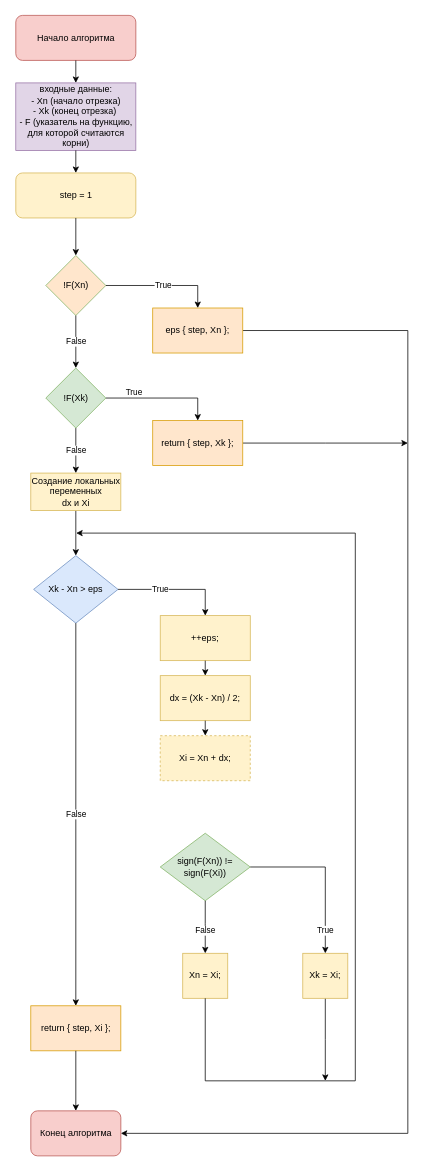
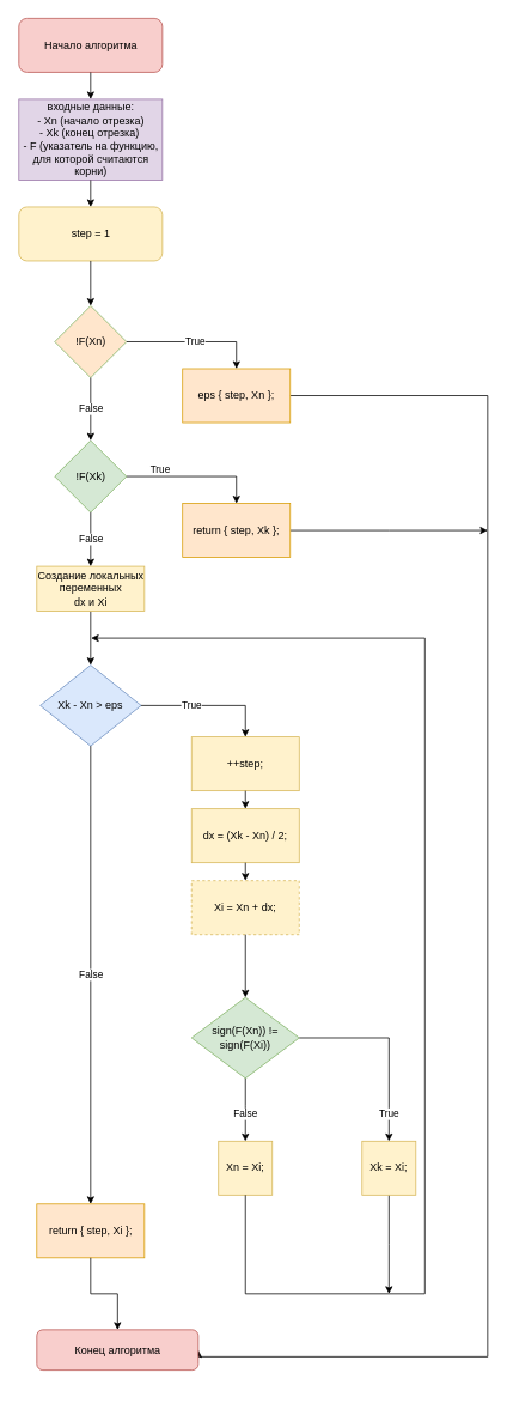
  <mxCell id="0" />
  <mxCell id="1" parent="0" />
  <mxCell id="2" value="Начало алгоритма" style="rounded=1;whiteSpace=wrap;html=1;fillColor=#f8cecc;strokeColor=#b85450;" parent="1" vertex="1"><mxGeometry x="20.5" y="20" width="160" height="60" as="geometry" /></mxCell>
  <mxCell id="3" value="входные данные:&lt;br&gt;- Xn (начало отрезка)&lt;br&gt;- Xk (конец отрезка)&amp;nbsp;&lt;br&gt;- F (указатель на функцию, для которой считаются корни)" style="rounded=0;whiteSpace=wrap;html=1;fillColor=#e1d5e7;strokeColor=#9673a6;" parent="1" vertex="1"><mxGeometry x="20.5" y="110" width="160" height="90" as="geometry" /></mxCell>
  <mxCell id="4" value="!F(Xn)" style="rhombus;whiteSpace=wrap;html=1;fillColor=#ffe6cc;strokeColor=#82b366;" parent="1" vertex="1"><mxGeometry x="60.5" y="340" width="80" height="80" as="geometry" /></mxCell>
  <mxCell id="5" style="edgeStyle=orthogonalEdgeStyle;rounded=0;orthogonalLoop=1;jettySize=auto;html=1;exitX=1;exitY=0.5;exitDx=0;exitDy=0;entryX=1;entryY=0.5;entryDx=0;entryDy=0;" edge="1" parent="1" source="6" target="21"><mxGeometry relative="1" as="geometry"><mxPoint x="393" y="1550" as="targetPoint" /><Array as="points"><mxPoint x="543" y="440" /><mxPoint x="543" y="1510" /></Array></mxGeometry></mxCell>
  <mxCell id="6" value="eps { step, Xn };" style="rounded=0;whiteSpace=wrap;html=1;fillColor=#ffe6cc;strokeColor=#d79b00;" parent="1" vertex="1"><mxGeometry x="203" y="410" width="120" height="60" as="geometry" /></mxCell>
  <mxCell id="7" value="!F(Xk)" style="rhombus;whiteSpace=wrap;html=1;fillColor=#d5e8d4;strokeColor=#82b366;" parent="1" vertex="1"><mxGeometry x="60.5" y="490" width="80" height="80" as="geometry" /></mxCell>
  <mxCell id="8" style="edgeStyle=orthogonalEdgeStyle;rounded=0;orthogonalLoop=1;jettySize=auto;html=1;exitX=1;exitY=0.5;exitDx=0;exitDy=0;" edge="1" parent="1" source="9"><mxGeometry relative="1" as="geometry"><mxPoint x="543" y="590" as="targetPoint" /></mxGeometry></mxCell>
  <mxCell id="9" value="return { step, Xk };" style="rounded=0;whiteSpace=wrap;html=1;fillColor=#ffe6cc;strokeColor=#d79b00;" parent="1" vertex="1"><mxGeometry x="203" y="560" width="120" height="60" as="geometry" /></mxCell>
  <mxCell id="10" style="edgeStyle=orthogonalEdgeStyle;rounded=0;orthogonalLoop=1;jettySize=auto;html=1;exitX=0.5;exitY=1;exitDx=0;exitDy=0;entryX=0.5;entryY=0;entryDx=0;entryDy=0;" edge="1" parent="1" source="11" target="12"><mxGeometry relative="1" as="geometry" /></mxCell>
  <mxCell id="11" value="Создание локальных переменных&lt;br&gt;dx и Xi" style="rounded=0;whiteSpace=wrap;html=1;fillColor=#fff2cc;strokeColor=#d6b656;" parent="1" vertex="1"><mxGeometry x="40.5" y="630" width="120" height="50" as="geometry" /></mxCell>
  <mxCell id="12" value="Xk - Xn &amp;gt; eps" style="rhombus;whiteSpace=wrap;html=1;fillColor=#dae8fc;strokeColor=#6c8ebf;" parent="1" vertex="1"><mxGeometry x="44.25" y="740" width="112.5" height="90" as="geometry" /></mxCell>
- <mxCell id="13" value="++eps;" style="rounded=0;whiteSpace=wrap;html=1;fillColor=#fff2cc;strokeColor=#d6b656;" parent="1" vertex="1"><mxGeometry x="213" y="820" width="120" height="60" as="geometry" /></mxCell>
+ <mxCell id="13" value="++step;" style="rounded=0;whiteSpace=wrap;html=1;fillColor=#fff2cc;strokeColor=#d6b656;" parent="1" vertex="1"><mxGeometry x="213" y="820" width="120" height="60" as="geometry" /></mxCell>
  <mxCell id="14" value="dx = (Xk - Xn) / 2;" style="rounded=0;whiteSpace=wrap;html=1;fillColor=#fff2cc;strokeColor=#d6b656;" parent="1" vertex="1"><mxGeometry x="213" y="900" width="120" height="60" as="geometry" /></mxCell>
  <mxCell id="15" value="Xi = Xn + dx;" style="rounded=0;whiteSpace=wrap;html=1;fillColor=#fff2cc;strokeColor=#d6b656;dashed=1;" parent="1" vertex="1"><mxGeometry x="213" y="980" width="120" height="60" as="geometry" /></mxCell>
  <mxCell id="16" value="sign(F(Xn)) != sign(F(Xi))" style="rhombus;whiteSpace=wrap;html=1;fillColor=#d5e8d4;strokeColor=#82b366;" parent="1" vertex="1"><mxGeometry x="213" y="1110" width="120" height="90" as="geometry" /></mxCell>
  <mxCell id="17" style="edgeStyle=orthogonalEdgeStyle;rounded=0;orthogonalLoop=1;jettySize=auto;html=1;exitX=0.5;exitY=1;exitDx=0;exitDy=0;" edge="1" parent="1" source="18"><mxGeometry relative="1" as="geometry"><mxPoint x="433" y="1440" as="targetPoint" /></mxGeometry></mxCell>
  <mxCell id="18" value="Xk = Xi;" style="rounded=0;whiteSpace=wrap;html=1;fillColor=#fff2cc;strokeColor=#d6b656;" parent="1" vertex="1"><mxGeometry x="403" y="1270" width="60" height="60" as="geometry" /></mxCell>
  <mxCell id="19" value="Xn = Xi;" style="rounded=0;whiteSpace=wrap;html=1;fillColor=#fff2cc;strokeColor=#d6b656;" parent="1" vertex="1"><mxGeometry x="243" y="1270" width="60" height="60" as="geometry" /></mxCell>
  <mxCell id="20" value="return { step, Xi };" style="rounded=0;whiteSpace=wrap;html=1;fillColor=#ffe6cc;strokeColor=#d79b00;" parent="1" vertex="1"><mxGeometry x="40.5" y="1340" width="120" height="60" as="geometry" /></mxCell>
- <mxCell id="21" value="Конец алгоритма" style="rounded=1;whiteSpace=wrap;html=1;fillColor=#f8cecc;strokeColor=#b85450;" parent="1" vertex="1"><mxGeometry x="40.5" y="1480" width="120" height="60" as="geometry" /></mxCell>
+ <mxCell id="21" value="Конец алгоритма" style="rounded=1;whiteSpace=wrap;html=1;fillColor=#f8cecc;strokeColor=#b85450;" parent="1" vertex="1"><mxGeometry x="40.5" y="1480" width="180" height="45" as="geometry" /></mxCell>
  <mxCell id="22" value="step = 1" style="whiteSpace=wrap;html=1;fillColor=#fff2cc;strokeColor=#d6b656;rounded=1;" parent="1" vertex="1"><mxGeometry x="20.5" y="230" width="160" height="60" as="geometry" /></mxCell>
  <mxCell id="23" value="" style="endArrow=classic;html=1;rounded=0;edgeStyle=orthogonalEdgeStyle;entryX=0.5;entryY=0;entryDx=0;entryDy=0;exitX=0.5;exitY=1;exitDx=0;exitDy=0;" edge="1" parent="1" source="2" target="3"><mxGeometry width="50" height="50" relative="1" as="geometry"><mxPoint x="-87" y="280" as="sourcePoint" /><mxPoint x="-37" y="230" as="targetPoint" /></mxGeometry></mxCell>
  <mxCell id="24" value="" style="endArrow=classic;html=1;rounded=0;edgeStyle=orthogonalEdgeStyle;exitX=0.5;exitY=1;exitDx=0;exitDy=0;entryX=0.5;entryY=0;entryDx=0;entryDy=0;" edge="1" parent="1" source="3" target="22"><mxGeometry width="50" height="50" relative="1" as="geometry"><mxPoint x="-147" y="200" as="sourcePoint" /><mxPoint x="-97" y="150" as="targetPoint" /></mxGeometry></mxCell>
  <mxCell id="25" value="" style="endArrow=classic;html=1;rounded=0;edgeStyle=orthogonalEdgeStyle;entryX=0.5;entryY=0;entryDx=0;entryDy=0;exitX=0.5;exitY=1;exitDx=0;exitDy=0;" edge="1" parent="1" source="22" target="4"><mxGeometry width="50" height="50" relative="1" as="geometry"><mxPoint x="-67" y="390" as="sourcePoint" /><mxPoint x="-17" y="340" as="targetPoint" /></mxGeometry></mxCell>
  <mxCell id="26" value="True" style="endArrow=classic;html=1;rounded=0;edgeStyle=orthogonalEdgeStyle;exitX=1;exitY=0.5;exitDx=0;exitDy=0;entryX=0.5;entryY=0;entryDx=0;entryDy=0;" edge="1" parent="1" source="4" target="6"><mxGeometry width="50" height="50" relative="1" as="geometry"><mxPoint x="-57" y="400" as="sourcePoint" /><mxPoint x="-7" y="350" as="targetPoint" /></mxGeometry></mxCell>
  <mxCell id="27" value="False" style="endArrow=classic;html=1;rounded=0;edgeStyle=orthogonalEdgeStyle;exitX=0.5;exitY=1;exitDx=0;exitDy=0;entryX=0.5;entryY=0;entryDx=0;entryDy=0;" edge="1" parent="1" source="4" target="7"><mxGeometry width="50" height="50" relative="1" as="geometry"><mxPoint x="-47" y="410" as="sourcePoint" /><mxPoint x="3" y="360" as="targetPoint" /></mxGeometry></mxCell>
  <mxCell id="28" value="False" style="endArrow=classic;html=1;rounded=0;edgeStyle=orthogonalEdgeStyle;exitX=0.5;exitY=1;exitDx=0;exitDy=0;" edge="1" parent="1" source="7" target="11"><mxGeometry width="50" height="50" relative="1" as="geometry"><mxPoint x="-107" y="575" as="sourcePoint" /><mxPoint x="88" y="660" as="targetPoint" /></mxGeometry></mxCell>
  <mxCell id="29" value="" style="endArrow=classic;html=1;rounded=0;edgeStyle=orthogonalEdgeStyle;entryX=0.5;entryY=0;entryDx=0;entryDy=0;exitX=1;exitY=0.5;exitDx=0;exitDy=0;" edge="1" parent="1" source="7" target="9"><mxGeometry width="50" height="50" relative="1" as="geometry"><mxPoint x="-97" y="585" as="sourcePoint" /><mxPoint x="-47" y="535" as="targetPoint" /></mxGeometry></mxCell>
  <mxCell id="30" value="True" style="edgeLabel;html=1;align=center;verticalAlign=middle;resizable=0;points=[];" vertex="1" connectable="0" parent="29"><mxGeometry x="-0.517" y="9" relative="1" as="geometry"><mxPoint as="offset" /></mxGeometry></mxCell>
  <mxCell id="31" value="True" style="endArrow=classic;html=1;rounded=0;edgeStyle=orthogonalEdgeStyle;entryX=0.5;entryY=0;entryDx=0;entryDy=0;exitX=1;exitY=0.5;exitDx=0;exitDy=0;" edge="1" parent="1" source="12" target="13"><mxGeometry x="-0.256" width="50" height="50" relative="1" as="geometry"><mxPoint x="273" y="770" as="sourcePoint" /><mxPoint x="-127" y="880" as="targetPoint" /><Array as="points"><mxPoint x="273" y="785" /></Array><mxPoint as="offset" /></mxGeometry></mxCell>
  <mxCell id="32" value="" style="endArrow=classic;html=1;rounded=0;edgeStyle=orthogonalEdgeStyle;entryX=0.5;entryY=0;entryDx=0;entryDy=0;exitX=0.5;exitY=1;exitDx=0;exitDy=0;" edge="1" parent="1" source="13" target="14"><mxGeometry width="50" height="50" relative="1" as="geometry"><mxPoint x="53" y="920" as="sourcePoint" /><mxPoint x="103" y="870" as="targetPoint" /></mxGeometry></mxCell>
  <mxCell id="33" value="" style="endArrow=classic;html=1;rounded=0;edgeStyle=orthogonalEdgeStyle;entryX=0.5;entryY=0;entryDx=0;entryDy=0;exitX=0.5;exitY=1;exitDx=0;exitDy=0;" edge="1" parent="1" source="14" target="15"><mxGeometry width="50" height="50" relative="1" as="geometry"><mxPoint x="73" y="1080" as="sourcePoint" /><mxPoint x="123" y="1030" as="targetPoint" /></mxGeometry></mxCell>
+ <mxCell id="34" value="" style="endArrow=classic;html=1;rounded=0;edgeStyle=orthogonalEdgeStyle;entryX=0.5;entryY=0;entryDx=0;entryDy=0;exitX=0.5;exitY=1;exitDx=0;exitDy=0;" edge="1" parent="1" source="15" target="16"><mxGeometry width="50" height="50" relative="1" as="geometry"><mxPoint x="83" y="1090" as="sourcePoint" /><mxPoint x="133" y="1040" as="targetPoint" /></mxGeometry></mxCell>
  <mxCell id="35" value="True" style="endArrow=classic;html=1;rounded=0;edgeStyle=orthogonalEdgeStyle;entryX=0.5;entryY=0;entryDx=0;entryDy=0;exitX=1;exitY=0.5;exitDx=0;exitDy=0;" edge="1" parent="1" source="16" target="18"><mxGeometry x="0.721" width="50" height="50" relative="1" as="geometry"><mxPoint x="93" y="1100" as="sourcePoint" /><mxPoint x="433" y="1250" as="targetPoint" /><mxPoint as="offset" /></mxGeometry></mxCell>
  <mxCell id="36" value="False" style="endArrow=classic;html=1;rounded=0;edgeStyle=orthogonalEdgeStyle;entryX=0.5;entryY=0;entryDx=0;entryDy=0;exitX=0.5;exitY=1;exitDx=0;exitDy=0;" edge="1" parent="1" source="16" target="19"><mxGeometry x="0.143" width="50" height="50" relative="1" as="geometry"><mxPoint x="103" y="1110" as="sourcePoint" /><mxPoint x="283" y="1250" as="targetPoint" /><Array as="points"><mxPoint x="273" y="1230" /><mxPoint x="273" y="1230" /></Array><mxPoint as="offset" /></mxGeometry></mxCell>
  <mxCell id="37" value="False" style="endArrow=classic;html=1;rounded=0;edgeStyle=orthogonalEdgeStyle;exitX=0.5;exitY=1;exitDx=0;exitDy=0;entryX=0.5;entryY=0;entryDx=0;entryDy=0;" edge="1" parent="1" source="12" target="20"><mxGeometry width="50" height="50" relative="1" as="geometry"><mxPoint x="463" y="880" as="sourcePoint" /><mxPoint x="88" y="1355" as="targetPoint" /></mxGeometry></mxCell>
  <mxCell id="38" value="" style="endArrow=classic;html=1;rounded=0;edgeStyle=orthogonalEdgeStyle;entryX=0.5;entryY=0;entryDx=0;entryDy=0;exitX=0.5;exitY=1;exitDx=0;exitDy=0;" edge="1" parent="1" source="20" target="21"><mxGeometry width="50" height="50" relative="1" as="geometry"><mxPoint x="-67" y="1460" as="sourcePoint" /><mxPoint x="-17" y="1410" as="targetPoint" /></mxGeometry></mxCell>
  <mxCell id="39" value="" style="endArrow=classic;html=1;rounded=0;edgeStyle=orthogonalEdgeStyle;exitX=0.5;exitY=1;exitDx=0;exitDy=0;" edge="1" parent="1"><mxGeometry width="50" height="50" relative="1" as="geometry"><mxPoint x="273" y="1330" as="sourcePoint" /><mxPoint x="101" y="710" as="targetPoint" /><Array as="points"><mxPoint x="273" y="1440" /><mxPoint x="473" y="1440" /><mxPoint x="473" y="710" /></Array></mxGeometry></mxCell>
